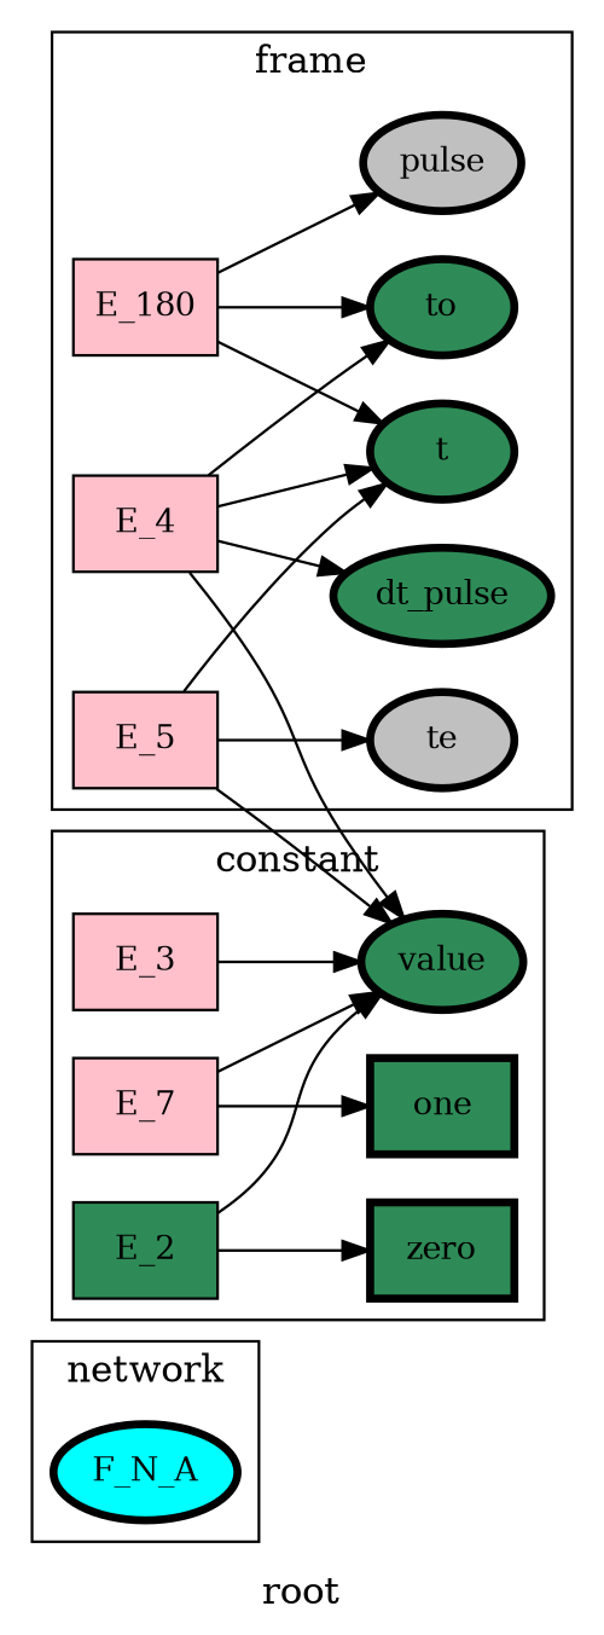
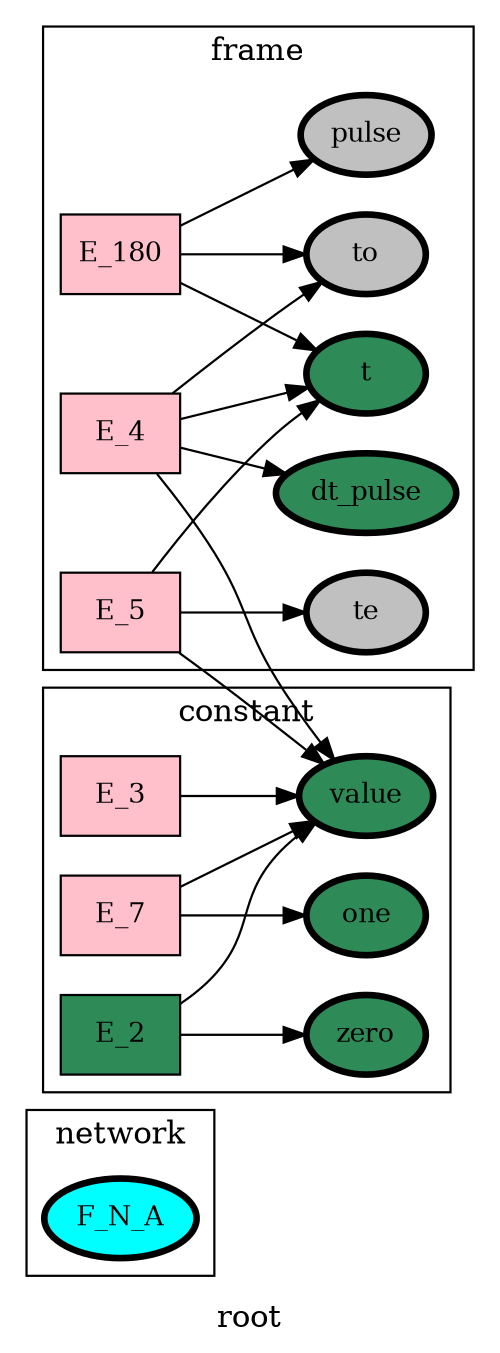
  digraph {
    label=root
    rankdir=LR
    node [fillcolor=seagreen fontsize=12 penwidth=3 style=filled]
    edge [splines=ortho]
    n1 [fillcolor=cyan label=F_N_A]
    E_180 [fillcolor=pink shape=box penwidth=""]
    n3 [fillcolor=grey label=pulse]
    n4 [label=dt_pulse]
    n5 [label=t]
-   n6 [label=to]
+   n6 [fillcolor=grey label=to]
    E_4 [fillcolor=pink shape=box penwidth=""]
    E_5 [fillcolor=pink shape=box penwidth=""]
    n9 [fillcolor=grey label=te]
    n10 [label=value]
    n11 [fillcolor=pink label=E_7 shape=box penwidth=""]
-   n12 [label=one shape=box]
+   n12 [label=one]
    E_2 [shape=box penwidth=""]
-   n14 [label=zero shape=box]
+   n14 [label=zero]
    E_3 [fillcolor=pink shape=box penwidth=""]
    subgraph cluster_1 {
      label=projection
    }
    subgraph cluster_2 {
      label=network
      n1
    }
    subgraph cluster_3 {
      label=frame
      E_180
      n3
      n4
      n5
      n6
      E_4
      E_5
      n9
    }
    subgraph cluster_4 {
      label=state
    }
    subgraph cluster_5 {
      label=constant
      n10
      n11
      n12
      E_2
      n14
      E_3
    }
    E_180 -> n3
    E_180 -> n5
    E_180 -> n6
    E_4 -> n4
    E_4 -> n5
    E_4 -> n6
    E_4 -> n10
    E_5 -> n5
    E_5 -> n9
    E_5 -> n10
    n11 -> n10
    n11 -> n12
    E_2 -> n10
    E_2 -> n14
    E_3 -> n10
  }
